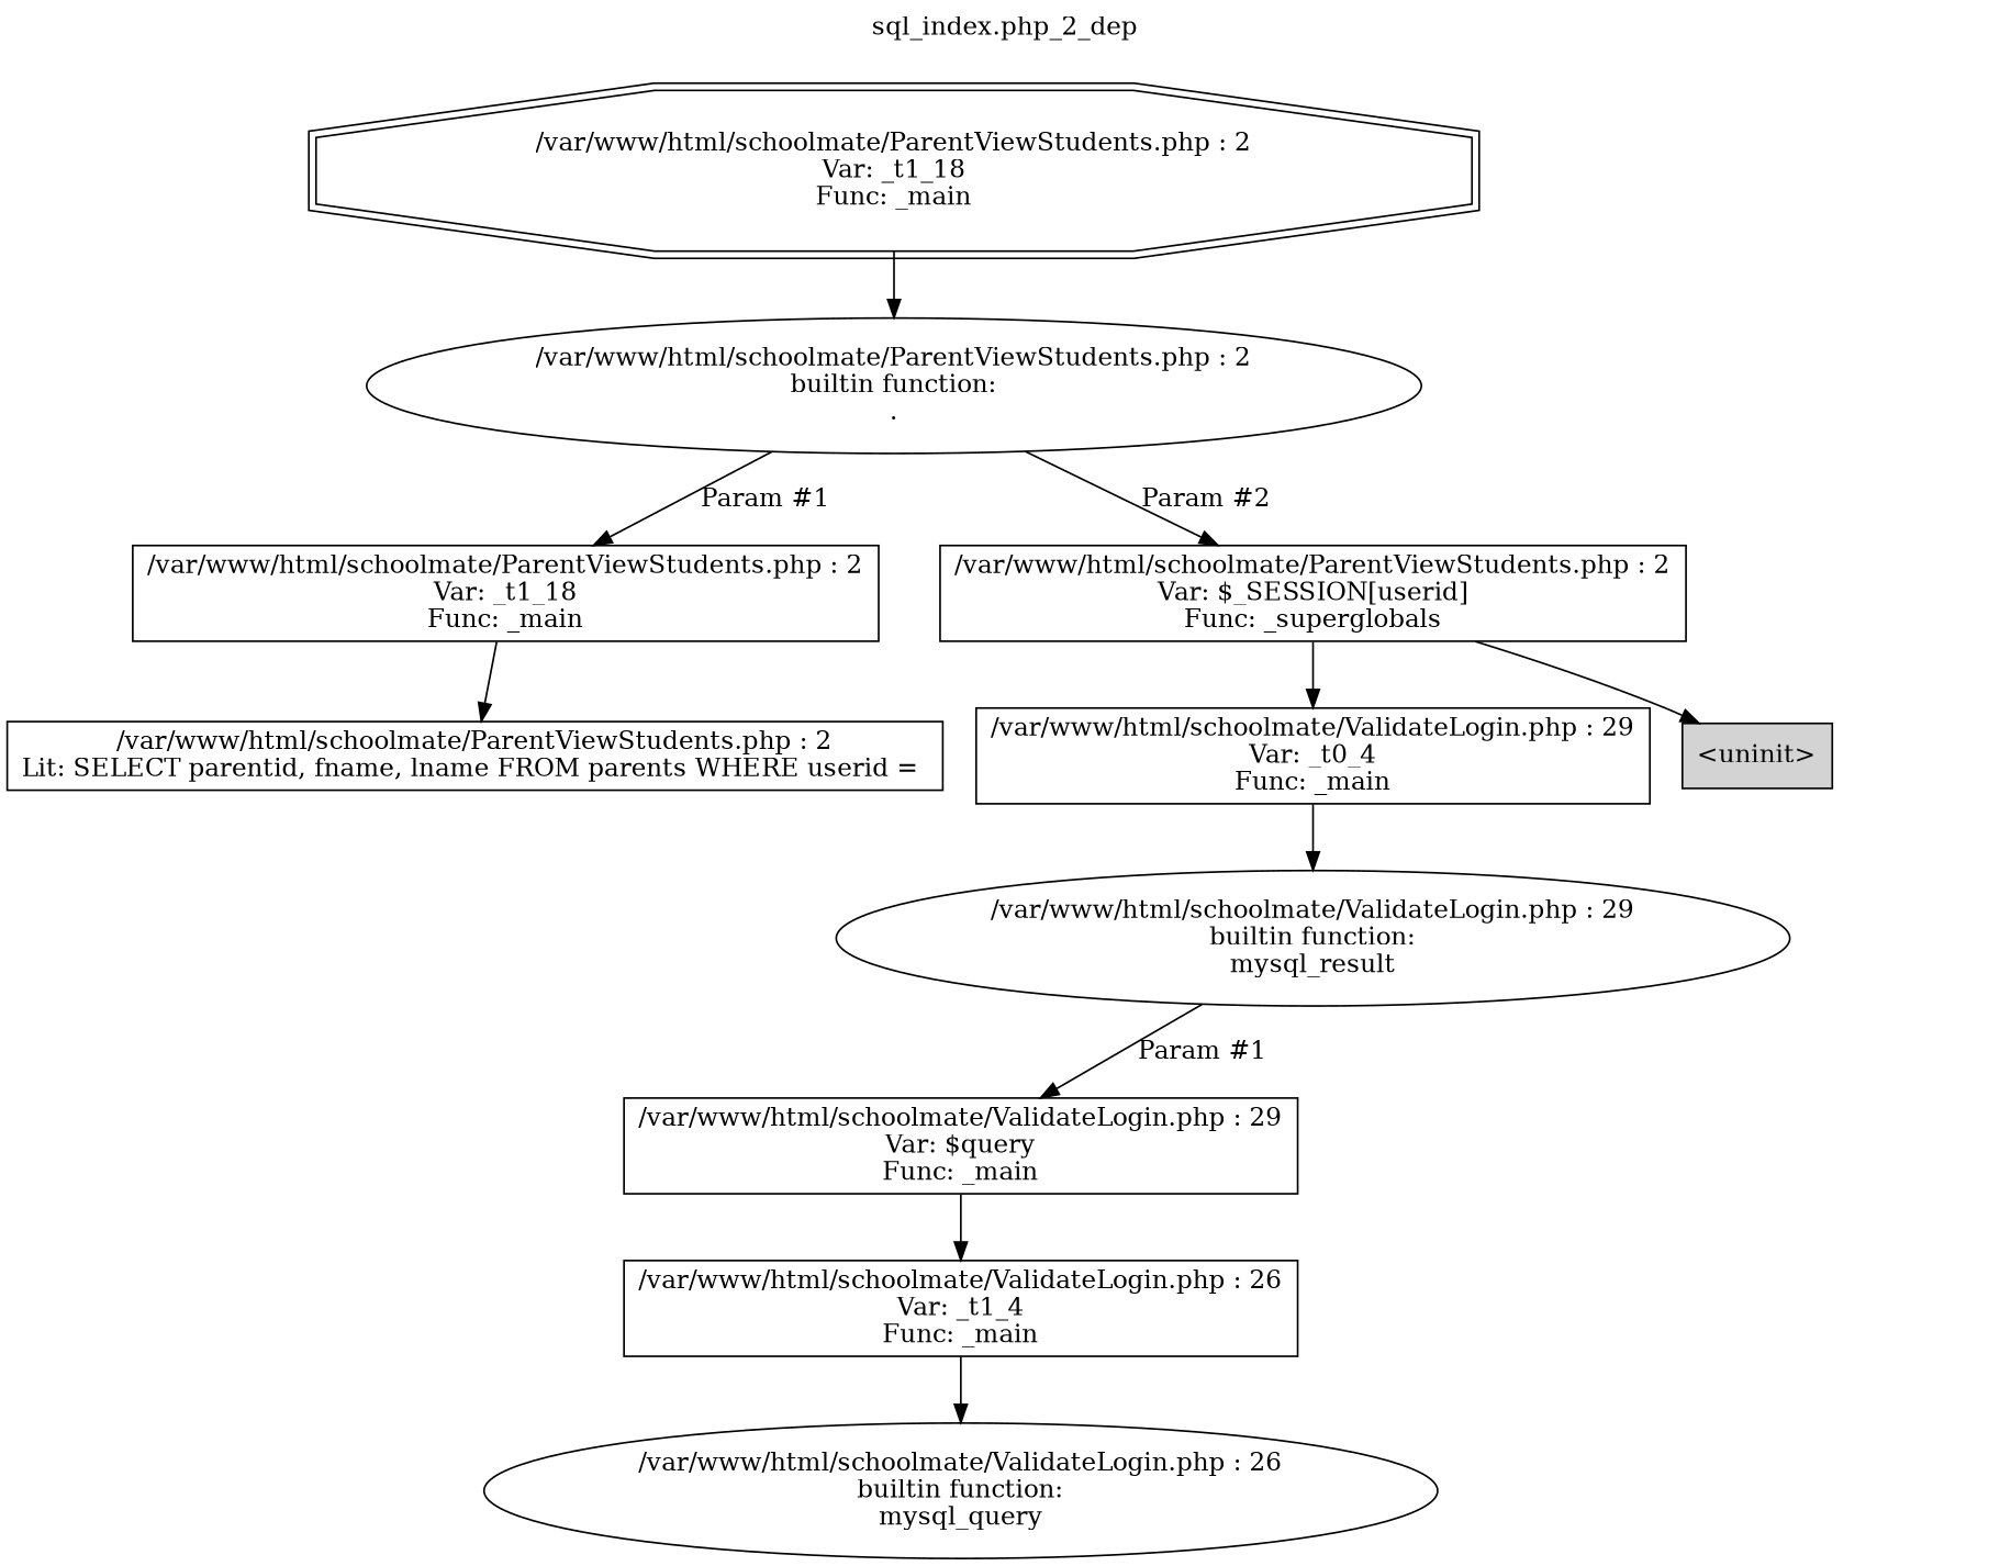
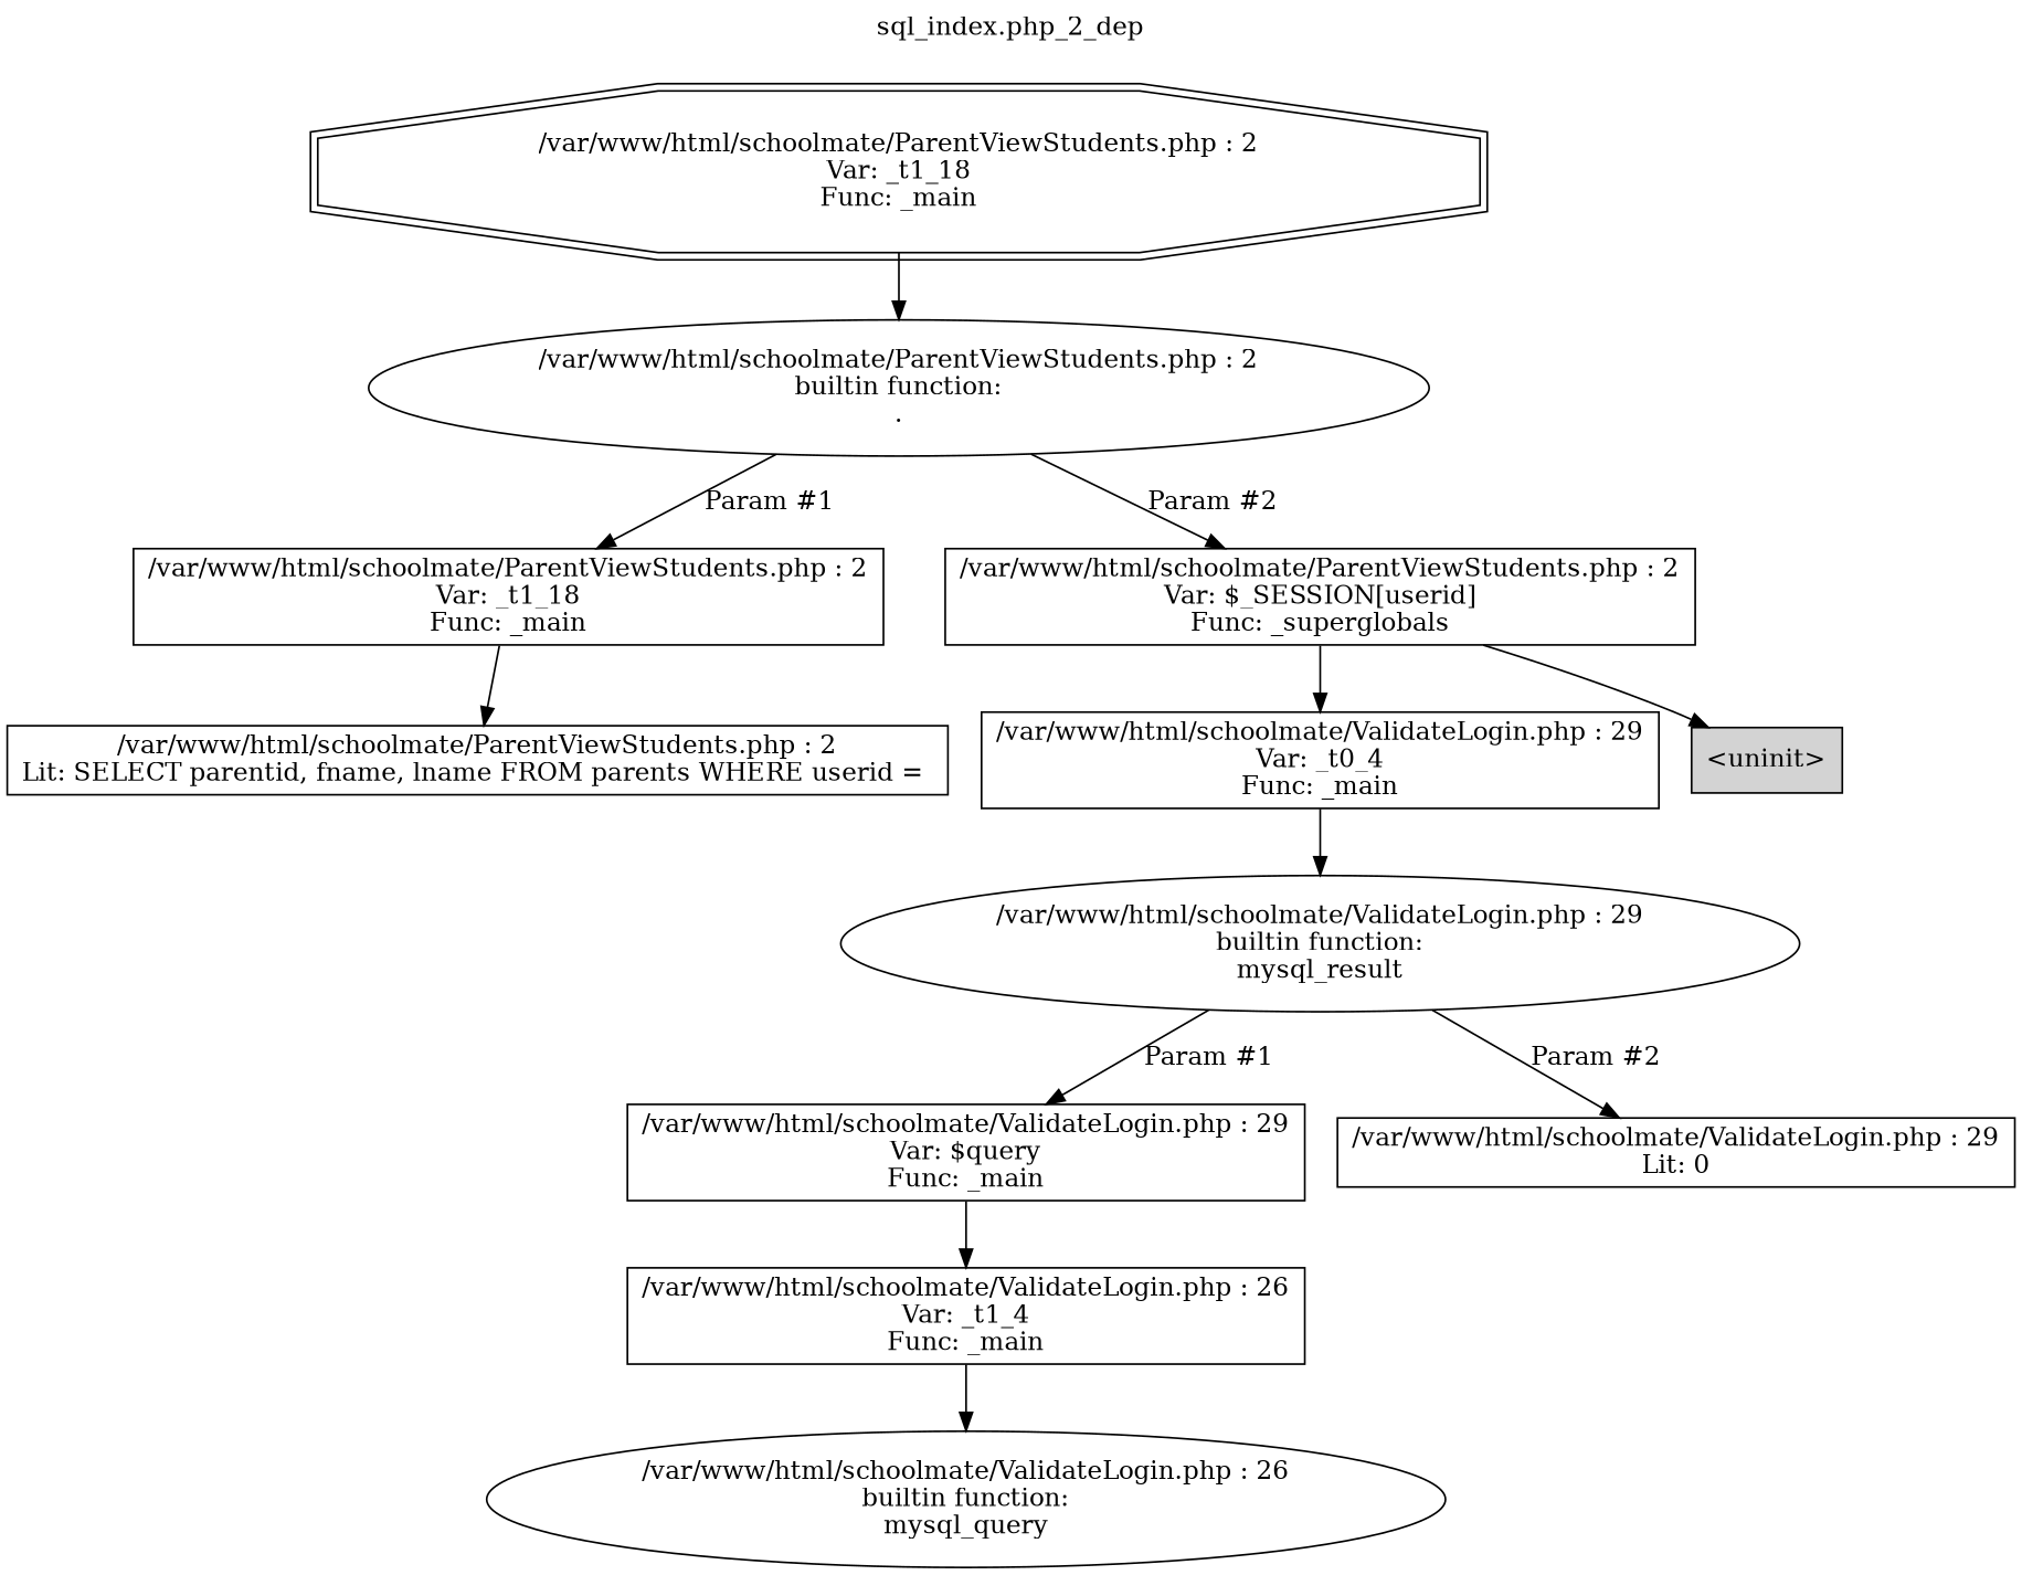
  digraph {
    label="sql_index.php_2_dep"
    labelloc=t
    node [shape=box]
    n1 [label="/var/www/html/schoolmate/ParentViewStudents.php : 2\nVar: _t1_18\nFunc: _main\n" shape=doubleoctagon]
    n2 [label="/var/www/html/schoolmate/ParentViewStudents.php : 2\nbuiltin function:\n.\n" shape=ellipse]
    n3 [label="/var/www/html/schoolmate/ParentViewStudents.php : 2\nVar: _t1_18\nFunc: _main\n"]
    n4 [label="/var/www/html/schoolmate/ParentViewStudents.php : 2\nVar: $_SESSION[userid]\nFunc: _superglobals\n"]
    n5 [label="/var/www/html/schoolmate/ParentViewStudents.php : 2\nLit: SELECT parentid, fname, lname FROM parents WHERE userid = \n"]
    n6 [label="/var/www/html/schoolmate/ValidateLogin.php : 29\nVar: _t0_4\nFunc: _main\n"]
    n7 [label="<uninit>" style=filled]
    n8 [label="/var/www/html/schoolmate/ValidateLogin.php : 29\nbuiltin function:\nmysql_result\n" shape=ellipse]
    n9 [label="/var/www/html/schoolmate/ValidateLogin.php : 29\nVar: $query\nFunc: _main\n"]
+   n10 [label="/var/www/html/schoolmate/ValidateLogin.php : 29\nLit: 0\n"]
    n11 [label="/var/www/html/schoolmate/ValidateLogin.php : 26\nVar: _t1_4\nFunc: _main\n"]
    n12 [label="/var/www/html/schoolmate/ValidateLogin.php : 26\nbuiltin function:\nmysql_query\n" shape=ellipse]
    n1 -> n2
    n2 -> n3 [label="Param #1"]
    n2 -> n4 [label="Param #2"]
    n3 -> n5
    n4 -> n6
    n4 -> n7
    n6 -> n8
    n8 -> n9 [label="Param #1"]
+   n8 -> n10 [label="Param #2"]
    n9 -> n11
    n11 -> n12
  }
